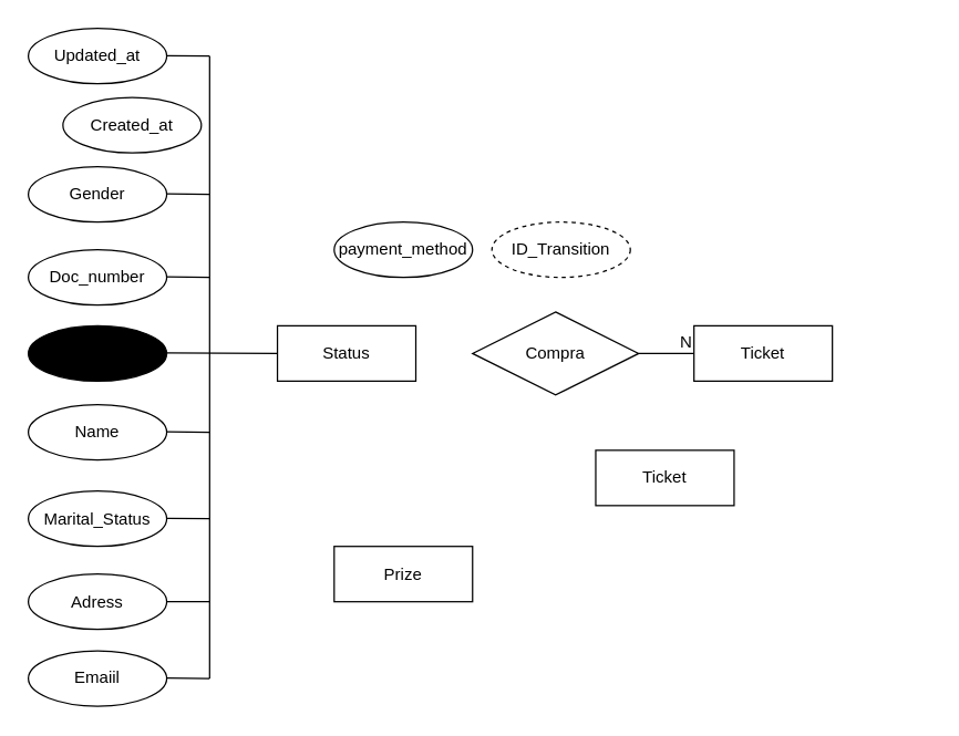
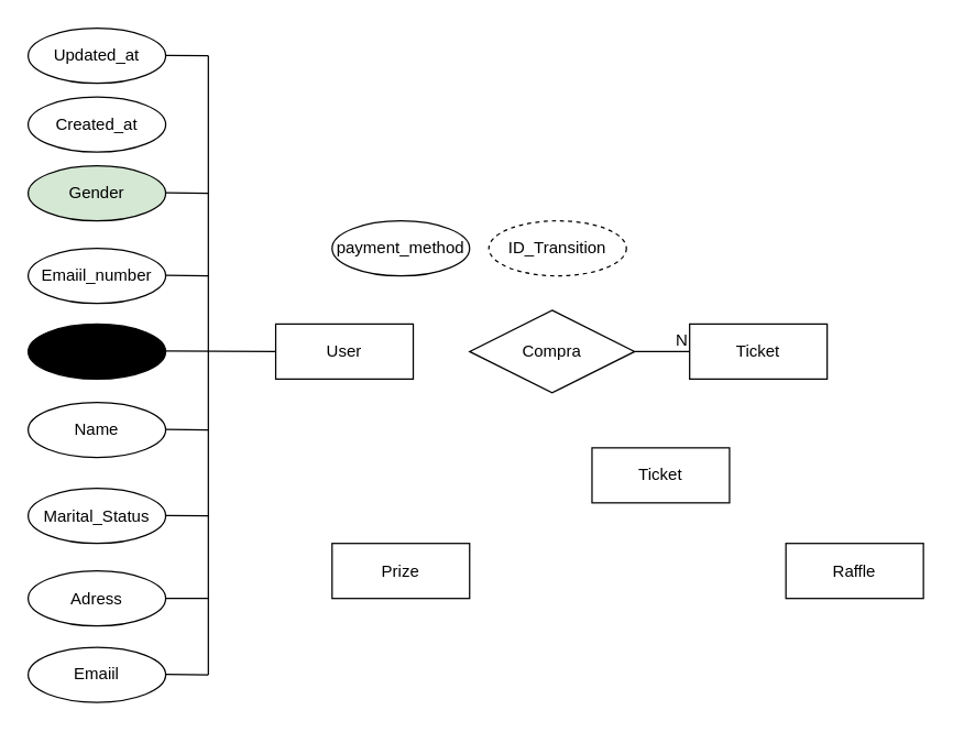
  <mxCell id="0" />
  <mxCell id="1" parent="0" />
  <mxCell id="2" value="" style="rounded=0;html=1;jettySize=auto;orthogonalLoop=1;fontSize=11;endArrow=block;endFill=0;endSize=8;strokeWidth=1;shadow=0;labelBackgroundColor=none;edgeStyle=orthogonalEdgeStyle;" parent="1" edge="1"><mxGeometry relative="1" as="geometry"><mxPoint x="275" y="155" as="targetPoint" /></mxGeometry></mxCell>
  <mxCell id="3" value="Yes" style="rounded=0;html=1;jettySize=auto;orthogonalLoop=1;fontSize=11;endArrow=block;endFill=0;endSize=8;strokeWidth=1;shadow=0;labelBackgroundColor=none;edgeStyle=orthogonalEdgeStyle;" parent="1" edge="1"><mxGeometry y="20" relative="1" as="geometry"><mxPoint as="offset" /><mxPoint x="275" y="235" as="sourcePoint" /></mxGeometry></mxCell>
  <mxCell id="4" value="No" style="edgeStyle=orthogonalEdgeStyle;rounded=0;html=1;jettySize=auto;orthogonalLoop=1;fontSize=11;endArrow=block;endFill=0;endSize=8;strokeWidth=1;shadow=0;labelBackgroundColor=none;" parent="1" edge="1"><mxGeometry y="10" relative="1" as="geometry"><mxPoint as="offset" /><mxPoint x="325" y="195" as="sourcePoint" /></mxGeometry></mxCell>
  <mxCell id="5" value="No" style="rounded=0;html=1;jettySize=auto;orthogonalLoop=1;fontSize=11;endArrow=block;endFill=0;endSize=8;strokeWidth=1;shadow=0;labelBackgroundColor=none;edgeStyle=orthogonalEdgeStyle;" parent="1" edge="1"><mxGeometry x="0.333" y="20" relative="1" as="geometry"><mxPoint as="offset" /><mxPoint x="275" y="355" as="sourcePoint" /></mxGeometry></mxCell>
  <mxCell id="6" value="Yes" style="edgeStyle=orthogonalEdgeStyle;rounded=0;html=1;jettySize=auto;orthogonalLoop=1;fontSize=11;endArrow=block;endFill=0;endSize=8;strokeWidth=1;shadow=0;labelBackgroundColor=none;" parent="1" edge="1"><mxGeometry y="10" relative="1" as="geometry"><mxPoint as="offset" /><mxPoint x="325" y="315" as="sourcePoint" /></mxGeometry></mxCell>
- <mxCell id="7" value="Status" style="whiteSpace=wrap;html=1;align=center;fillColor=none;" vertex="1" parent="1"><mxGeometry x="200" y="235" width="100" height="40" as="geometry" /></mxCell>
+ <mxCell id="7" value="User" style="whiteSpace=wrap;html=1;align=center;fillColor=none;" vertex="1" parent="1"><mxGeometry x="200" y="235" width="100" height="40" as="geometry" /></mxCell>
  <mxCell id="8" value="Prize" style="whiteSpace=wrap;html=1;align=center;gradientColor=default;fillColor=none;strokeColor=default;" vertex="1" parent="1"><mxGeometry x="241" y="394.5" width="100" height="40" as="geometry" /></mxCell>
+ <mxCell id="9" value="Raffle" style="whiteSpace=wrap;html=1;align=center;fillColor=none;" vertex="1" parent="1"><mxGeometry x="571" y="394.5" width="100" height="40" as="geometry" /></mxCell>
  <mxCell id="10" value="Ticket" style="whiteSpace=wrap;html=1;align=center;fillColor=none;" vertex="1" parent="1"><mxGeometry x="430" y="325" width="100" height="40" as="geometry" /></mxCell>
  <mxCell id="11" value="Ticket" style="whiteSpace=wrap;html=1;align=center;fillColor=none;" vertex="1" parent="1"><mxGeometry x="501" y="235" width="100" height="40" as="geometry" /></mxCell>
  <mxCell id="12" value="ID_user" style="ellipse;whiteSpace=wrap;html=1;align=center;fillColor=#000000;" vertex="1" parent="1"><mxGeometry x="20" y="235" width="100" height="40" as="geometry" /></mxCell>
  <mxCell id="13" value="" style="endArrow=none;html=1;rounded=0;" edge="1" parent="1"><mxGeometry relative="1" as="geometry"><mxPoint x="120" y="254.5" as="sourcePoint" /><mxPoint x="200" y="255" as="targetPoint" /></mxGeometry></mxCell>
  <mxCell id="14" value="Name" style="ellipse;whiteSpace=wrap;html=1;align=center;fillColor=none;" vertex="1" parent="1"><mxGeometry x="20" y="292" width="100" height="40" as="geometry" /></mxCell>
  <mxCell id="15" value="" style="endArrow=none;html=1;rounded=0;" edge="1" parent="1"><mxGeometry relative="1" as="geometry"><mxPoint x="151" y="490" as="sourcePoint" /><mxPoint x="151" y="40" as="targetPoint" /></mxGeometry></mxCell>
  <mxCell id="16" value="" style="endArrow=none;html=1;rounded=0;" edge="1" parent="1"><mxGeometry relative="1" as="geometry"><mxPoint x="120" y="311.58" as="sourcePoint" /><mxPoint x="151" y="312" as="targetPoint" /></mxGeometry></mxCell>
- <mxCell id="17" value="Doc_number" style="ellipse;whiteSpace=wrap;html=1;align=center;fillColor=none;" vertex="1" parent="1"><mxGeometry x="20" y="180" width="100" height="40" as="geometry" /></mxCell>
+ <mxCell id="17" value="Emaiil_number" style="ellipse;whiteSpace=wrap;html=1;align=center;fillColor=none;" vertex="1" parent="1"><mxGeometry x="20" y="180" width="100" height="40" as="geometry" /></mxCell>
  <mxCell id="18" value="" style="endArrow=none;html=1;rounded=0;" edge="1" parent="1"><mxGeometry relative="1" as="geometry"><mxPoint x="120" y="199.66" as="sourcePoint" /><mxPoint x="151" y="200" as="targetPoint" /></mxGeometry></mxCell>
- <mxCell id="19" value="Gender" style="ellipse;whiteSpace=wrap;html=1;align=center;" vertex="1" parent="1"><mxGeometry x="20" y="120" width="100" height="40" as="geometry" /></mxCell>
+ <mxCell id="19" value="Gender" style="ellipse;whiteSpace=wrap;html=1;align=center;fillColor=#d5e8d4;" vertex="1" parent="1"><mxGeometry x="20" y="120" width="100" height="40" as="geometry" /></mxCell>
  <mxCell id="20" value="" style="endArrow=none;html=1;rounded=0;" edge="1" parent="1"><mxGeometry relative="1" as="geometry"><mxPoint x="120" y="139.66" as="sourcePoint" /><mxPoint x="151" y="140" as="targetPoint" /></mxGeometry></mxCell>
  <mxCell id="21" value="Marital_Status" style="ellipse;whiteSpace=wrap;html=1;align=center;fillColor=none;" vertex="1" parent="1"><mxGeometry x="20" y="354.5" width="100" height="40" as="geometry" /></mxCell>
  <mxCell id="22" value="" style="endArrow=none;html=1;rounded=0;" edge="1" parent="1"><mxGeometry relative="1" as="geometry"><mxPoint x="120" y="374.16" as="sourcePoint" /><mxPoint x="151" y="374.5" as="targetPoint" /></mxGeometry></mxCell>
  <mxCell id="23" value="Adress" style="ellipse;whiteSpace=wrap;html=1;align=center;fillColor=none;" vertex="1" parent="1"><mxGeometry x="20" y="414.5" width="100" height="40" as="geometry" /></mxCell>
  <mxCell id="24" value="" style="endArrow=none;html=1;rounded=0;" edge="1" parent="1"><mxGeometry relative="1" as="geometry"><mxPoint x="120" y="434.5" as="sourcePoint" /><mxPoint x="151" y="434.5" as="targetPoint" /></mxGeometry></mxCell>
- <mxCell id="25" value="Created_at" style="ellipse;whiteSpace=wrap;html=1;align=center;fillColor=none;" vertex="1" parent="1"><mxGeometry x="45" y="70" width="100" height="40" as="geometry" /></mxCell>
+ <mxCell id="25" value="Created_at" style="ellipse;whiteSpace=wrap;html=1;align=center;fillColor=none;" vertex="1" parent="1"><mxGeometry x="20" y="70" width="100" height="40" as="geometry" /></mxCell>
  <mxCell id="26" value="Updated_at" style="ellipse;whiteSpace=wrap;html=1;align=center;fillColor=none;" vertex="1" parent="1"><mxGeometry x="20" y="20" width="100" height="40" as="geometry" /></mxCell>
  <mxCell id="27" value="" style="endArrow=none;html=1;rounded=0;" edge="1" parent="1"><mxGeometry relative="1" as="geometry"><mxPoint x="120" y="39.66" as="sourcePoint" /><mxPoint x="151" y="40" as="targetPoint" /></mxGeometry></mxCell>
  <mxCell id="28" value="" style="endArrow=none;html=1;rounded=0;" edge="1" parent="1"><mxGeometry relative="1" as="geometry"><mxPoint x="151" y="490" as="sourcePoint" /><mxPoint x="120" y="489.66" as="targetPoint" /></mxGeometry></mxCell>
  <mxCell id="29" value="Emaiil" style="ellipse;whiteSpace=wrap;html=1;align=center;fillColor=none;" vertex="1" parent="1"><mxGeometry x="20" y="470" width="100" height="40" as="geometry" /></mxCell>
  <mxCell id="30" value="Compra" style="shape=rhombus;perimeter=rhombusPerimeter;whiteSpace=wrap;html=1;align=center;fillColor=none;" vertex="1" parent="1"><mxGeometry x="341" y="225" width="120" height="60" as="geometry" /></mxCell>
  <mxCell id="31" value="" style="endArrow=none;html=1;rounded=0;exitX=1;exitY=0.5;exitDx=0;exitDy=0;" edge="1" parent="1" source="30"><mxGeometry relative="1" as="geometry"><mxPoint x="370" y="254.76" as="sourcePoint" /><mxPoint x="501" y="255" as="targetPoint" /></mxGeometry></mxCell>
  <mxCell id="32" value="N" style="resizable=0;html=1;whiteSpace=wrap;align=right;verticalAlign=bottom;" connectable="0" vertex="1" parent="31"><mxGeometry x="1" relative="1" as="geometry" /></mxCell>
  <mxCell id="33" value="ID_Transition" style="ellipse;whiteSpace=wrap;html=1;align=center;fillColor=none;dashed=1;" vertex="1" parent="1"><mxGeometry x="355" y="160" width="100" height="40" as="geometry" /></mxCell>
  <mxCell id="34" value="payment_method" style="ellipse;whiteSpace=wrap;html=1;align=center;fillColor=none;" vertex="1" parent="1"><mxGeometry x="241" y="160" width="100" height="40" as="geometry" /></mxCell>
